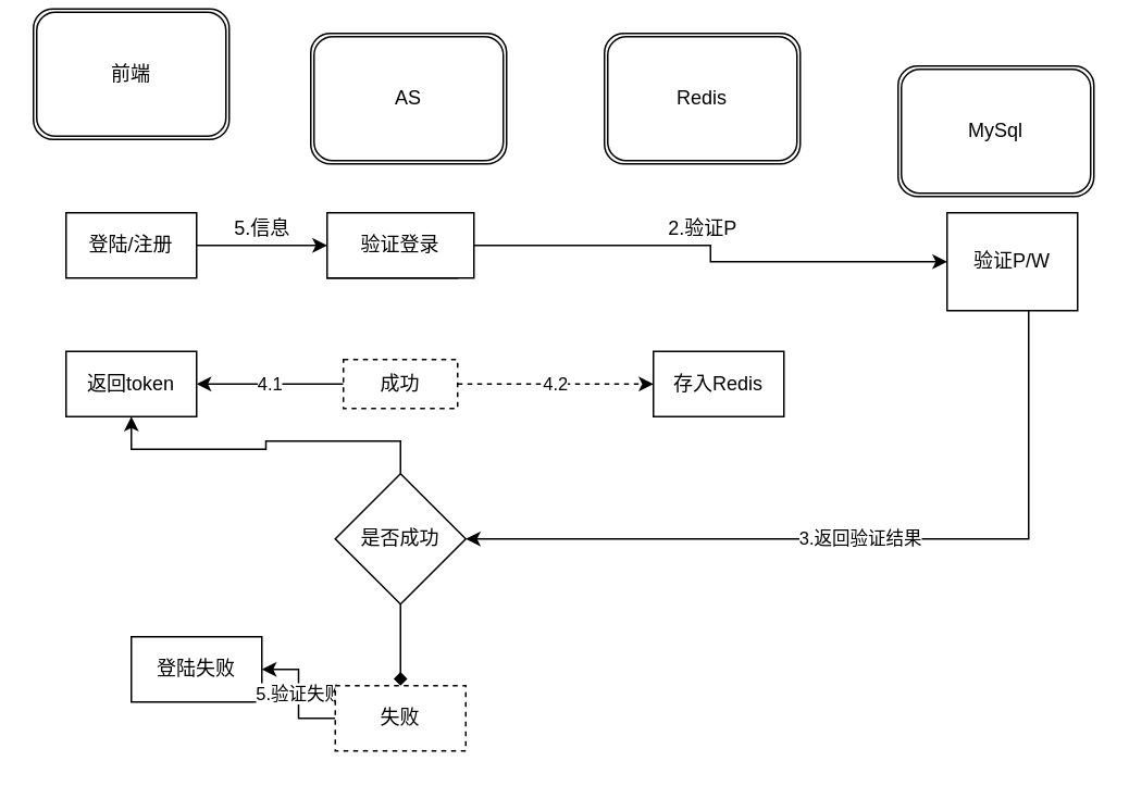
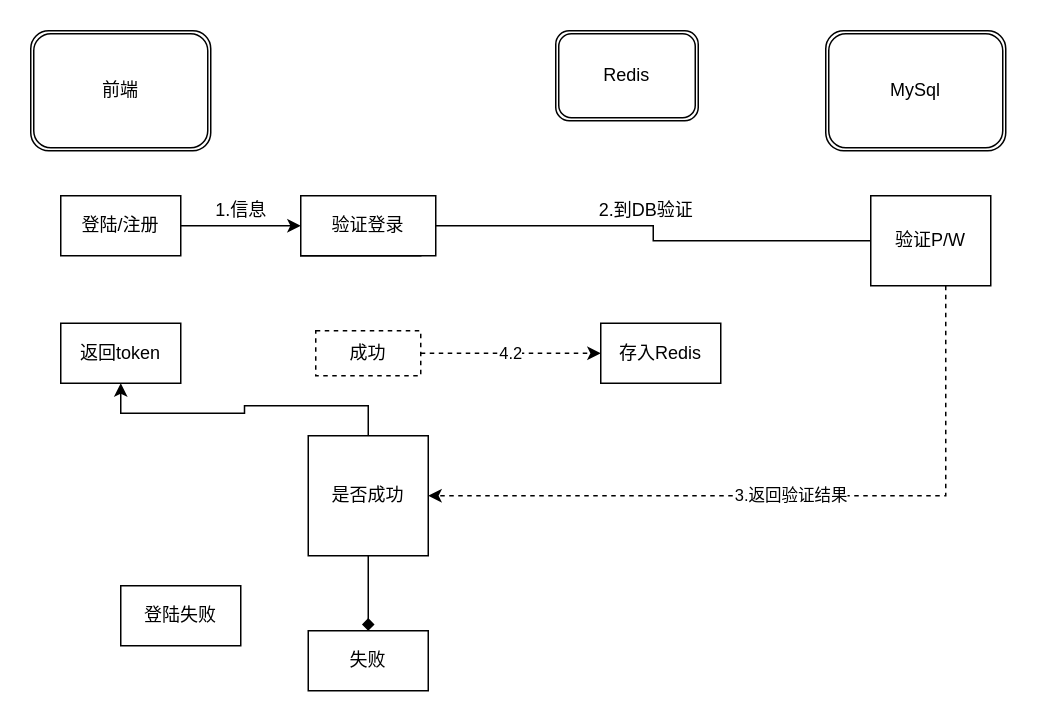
  <mxCell id="0" />
  <mxCell id="1" parent="0" />
- <mxCell id="2" value="前端" style="shape=ext;double=1;rounded=1;whiteSpace=wrap;html=1;" vertex="1" parent="1"><mxGeometry x="20" y="5" width="120" height="80" as="geometry" /></mxCell>
- <mxCell id="3" value="AS" style="shape=ext;double=1;rounded=1;whiteSpace=wrap;html=1;" vertex="1" parent="1"><mxGeometry x="190" y="20" width="120" height="80" as="geometry" /></mxCell>
- <mxCell id="4" value="Redis" style="shape=ext;double=1;rounded=1;whiteSpace=wrap;html=1;" vertex="1" parent="1"><mxGeometry x="370" y="20" width="120" height="80" as="geometry" /></mxCell>
- <mxCell id="5" value="MySql" style="shape=ext;double=1;rounded=1;whiteSpace=wrap;html=1;" vertex="1" parent="1"><mxGeometry x="550" y="40" width="120" height="80" as="geometry" /></mxCell>
+ <mxCell id="2" value="前端" style="shape=ext;double=1;rounded=1;whiteSpace=wrap;html=1;" vertex="1" parent="1"><mxGeometry x="20" y="20" width="120" height="80" as="geometry" /></mxCell>
+ <mxCell id="4" value="Redis" style="shape=ext;double=1;rounded=1;whiteSpace=wrap;html=1;" vertex="1" parent="1"><mxGeometry x="370" y="20" width="95" height="60" as="geometry" /></mxCell>
+ <mxCell id="5" value="MySql" style="shape=ext;double=1;rounded=1;whiteSpace=wrap;html=1;" vertex="1" parent="1"><mxGeometry x="550" y="20" width="120" height="80" as="geometry" /></mxCell>
  <mxCell id="6" value="" style="edgeStyle=orthogonalEdgeStyle;rounded=0;orthogonalLoop=1;jettySize=auto;html=1;" edge="1" parent="1" source="7" target="8"><mxGeometry relative="1" as="geometry" /></mxCell>
  <mxCell id="7" value="登陆/注册" style="rounded=0;whiteSpace=wrap;html=1;" vertex="1" parent="1"><mxGeometry x="40" y="130" width="80" height="40" as="geometry" /></mxCell>
  <mxCell id="8" value="登陆/注册" style="rounded=0;whiteSpace=wrap;html=1;" vertex="1" parent="1"><mxGeometry x="200" y="130" width="80" height="40" as="geometry" /></mxCell>
- <mxCell id="9" style="edgeStyle=orthogonalEdgeStyle;rounded=0;orthogonalLoop=1;jettySize=auto;html=1;exitX=1;exitY=0.5;exitDx=0;exitDy=0;entryX=0;entryY=0.5;entryDx=0;entryDy=0;" edge="1" parent="1" source="10" target="12"><mxGeometry relative="1" as="geometry" /></mxCell>
+ <mxCell id="9" style="edgeStyle=orthogonalEdgeStyle;rounded=0;orthogonalLoop=1;jettySize=auto;html=1;exitX=1;exitY=0.5;exitDx=0;exitDy=0;entryX=0;entryY=0.5;entryDx=0;entryDy=0;endArrow=none;" edge="1" parent="1" source="10" target="12"><mxGeometry relative="1" as="geometry" /></mxCell>
  <mxCell id="10" value="验证登录" style="rounded=0;whiteSpace=wrap;html=1;" vertex="1" parent="1"><mxGeometry x="200" y="130" width="90" height="40" as="geometry" /></mxCell>
- <mxCell id="11" value="3.返回验证结果" style="edgeStyle=orthogonalEdgeStyle;rounded=0;orthogonalLoop=1;jettySize=auto;html=1;entryX=1;entryY=0.5;entryDx=0;entryDy=0;" edge="1" parent="1" source="12" target="23"><mxGeometry relative="1" as="geometry"><Array as="points"><mxPoint x="630" y="330" /></Array></mxGeometry></mxCell>
+ <mxCell id="11" value="3.返回验证结果" style="edgeStyle=orthogonalEdgeStyle;rounded=0;orthogonalLoop=1;jettySize=auto;html=1;entryX=1;entryY=0.5;entryDx=0;entryDy=0;dashed=1;" edge="1" parent="1" source="12" target="23"><mxGeometry relative="1" as="geometry"><Array as="points"><mxPoint x="630" y="330" /></Array></mxGeometry></mxCell>
  <mxCell id="12" value="验证P/W" style="rounded=0;whiteSpace=wrap;html=1;" vertex="1" parent="1"><mxGeometry x="580" y="130" width="80" height="60" as="geometry" /></mxCell>
  <mxCell id="13" value="返回token" style="rounded=0;whiteSpace=wrap;html=1;" vertex="1" parent="1"><mxGeometry x="40" y="215" width="80" height="40" as="geometry" /></mxCell>
  <mxCell id="14" value="登陆失败" style="rounded=0;whiteSpace=wrap;html=1;" vertex="1" parent="1"><mxGeometry x="80" y="390" width="80" height="40" as="geometry" /></mxCell>
  <mxCell id="15" value="4.2" style="edgeStyle=orthogonalEdgeStyle;rounded=0;orthogonalLoop=1;jettySize=auto;html=1;exitX=1;exitY=0.5;exitDx=0;exitDy=0;entryX=0;entryY=0.5;entryDx=0;entryDy=0;dashed=1;" edge="1" parent="1" source="17" target="20"><mxGeometry relative="1" as="geometry" /></mxCell>
- <mxCell id="16" value="4.1" style="edgeStyle=orthogonalEdgeStyle;rounded=0;orthogonalLoop=1;jettySize=auto;html=1;entryX=1;entryY=0.5;entryDx=0;entryDy=0;" edge="1" parent="1" source="17" target="13"><mxGeometry relative="1" as="geometry" /></mxCell>
  <mxCell id="17" value="成功" style="rounded=0;whiteSpace=wrap;html=1;dashed=1;" vertex="1" parent="1"><mxGeometry x="210" y="220" width="70" height="30" as="geometry" /></mxCell>
- <mxCell id="18" value="5.验证失败" style="edgeStyle=orthogonalEdgeStyle;rounded=0;orthogonalLoop=1;jettySize=auto;html=1;exitX=0;exitY=0.5;exitDx=0;exitDy=0;entryX=1;entryY=0.5;entryDx=0;entryDy=0;" edge="1" parent="1" source="19" target="14"><mxGeometry relative="1" as="geometry" /></mxCell>
- <mxCell id="19" value="失败" style="rounded=0;whiteSpace=wrap;html=1;dashed=1;" vertex="1" parent="1"><mxGeometry x="205" y="420" width="80" height="40" as="geometry" /></mxCell>
+ <mxCell id="19" value="失败" style="rounded=0;whiteSpace=wrap;html=1;" vertex="1" parent="1"><mxGeometry x="205" y="420" width="80" height="40" as="geometry" /></mxCell>
  <mxCell id="20" value="存入Redis" style="rounded=0;whiteSpace=wrap;html=1;" vertex="1" parent="1"><mxGeometry x="400" y="215" width="80" height="40" as="geometry" /></mxCell>
  <mxCell id="21" style="edgeStyle=orthogonalEdgeStyle;rounded=0;orthogonalLoop=1;jettySize=auto;html=1;exitX=0.5;exitY=0;exitDx=0;exitDy=0;" edge="1" parent="1" source="23" target="13"><mxGeometry relative="1" as="geometry" /></mxCell>
  <mxCell id="22" style="edgeStyle=orthogonalEdgeStyle;rounded=0;orthogonalLoop=1;jettySize=auto;html=1;entryX=0.5;entryY=0;entryDx=0;entryDy=0;endArrow=diamond;" edge="1" parent="1" source="23" target="19"><mxGeometry relative="1" as="geometry" /></mxCell>
- <mxCell id="23" value="是否成功" style="rhombus;whiteSpace=wrap;html=1;" vertex="1" parent="1"><mxGeometry x="205" y="290" width="80" height="80" as="geometry" /></mxCell>
- <mxCell id="24" value="5.信息" style="text;html=1;align=center;verticalAlign=middle;resizable=0;points=[];autosize=1;" vertex="1" parent="1"><mxGeometry x="135" y="130" width="50" height="20" as="geometry" /></mxCell>
- <mxCell id="25" value="2.验证P" style="text;html=1;align=center;verticalAlign=middle;resizable=0;points=[];autosize=1;" vertex="1" parent="1"><mxGeometry x="390" y="130" width="80" height="20" as="geometry" /></mxCell>
+ <mxCell id="23" value="是否成功" style="whiteSpace=wrap;html=1;rounded=0;" vertex="1" parent="1"><mxGeometry x="205" y="290" width="80" height="80" as="geometry" /></mxCell>
+ <mxCell id="24" value="1.信息" style="text;html=1;align=center;verticalAlign=middle;resizable=0;points=[];autosize=1;" vertex="1" parent="1"><mxGeometry x="135" y="130" width="50" height="20" as="geometry" /></mxCell>
+ <mxCell id="25" value="2.到DB验证" style="text;html=1;align=center;verticalAlign=middle;resizable=0;points=[];autosize=1;" vertex="1" parent="1"><mxGeometry x="390" y="130" width="80" height="20" as="geometry" /></mxCell>
